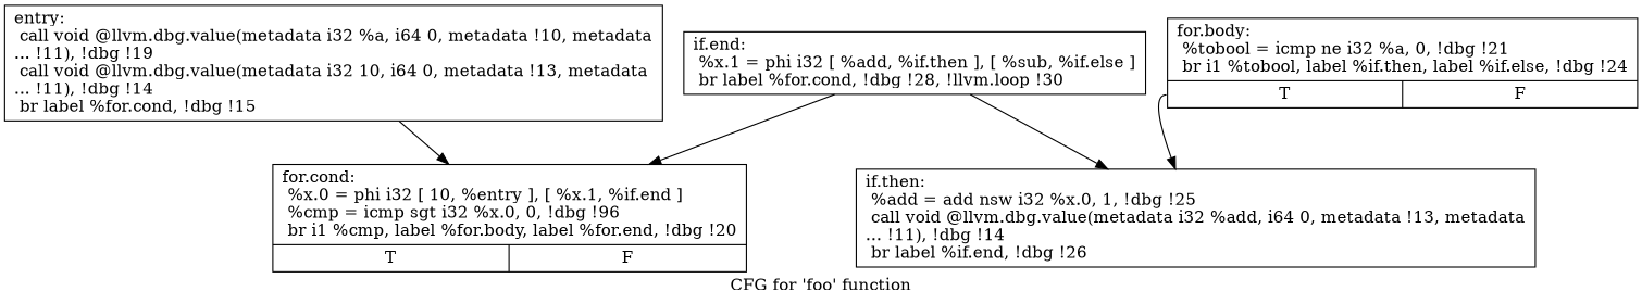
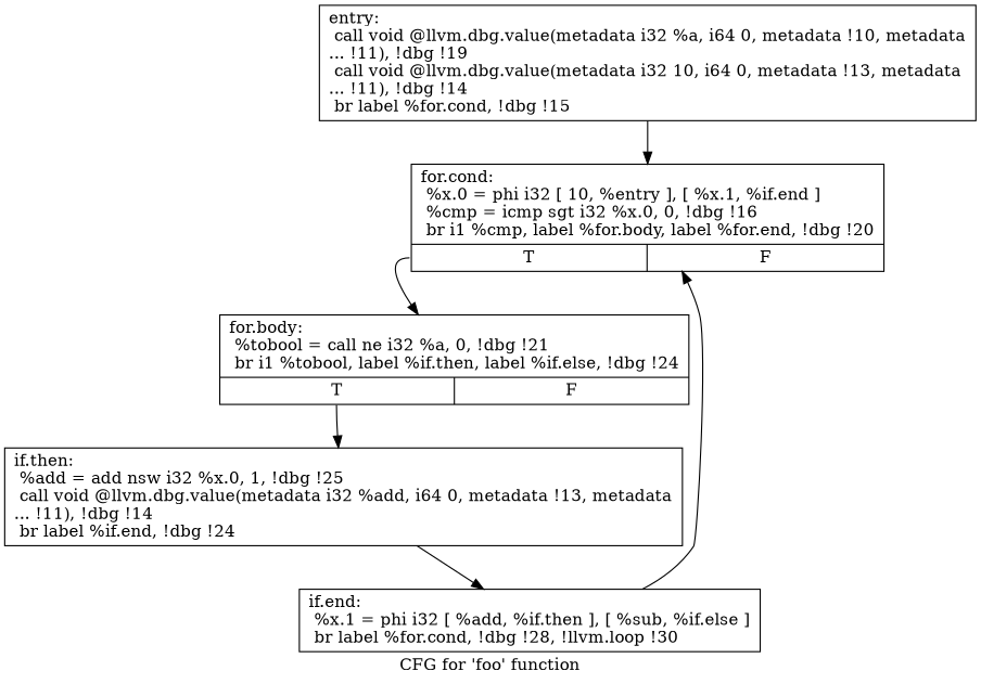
  digraph {
    label="CFG for 'foo' function"
    node [shape=record]
    n1 [label="{entry:\l  call void @llvm.dbg.value(metadata i32 %a, i64 0, metadata !10, metadata\l... !11), !dbg !19\l  call void @llvm.dbg.value(metadata i32 10, i64 0, metadata !13, metadata\l... !11), !dbg !14\l  br label %for.cond, !dbg !15\l}"]
-   n2 [label="{for.cond:                                         \l  %x.0 = phi i32 [ 10, %entry ], [ %x.1, %if.end ]\l  %cmp = icmp sgt i32 %x.0, 0, !dbg !96\l  br i1 %cmp, label %for.body, label %for.end, !dbg !20\l|{<s0>T|<s1>F}}"]
-   n3 [label="{for.body:                                         \l  %tobool = icmp ne i32 %a, 0, !dbg !21\l  br i1 %tobool, label %if.then, label %if.else, !dbg !24\l|{<s0>T|<s1>F}}"]
-   n4 [label="{if.then:                                          \l  %add = add nsw i32 %x.0, 1, !dbg !25\l  call void @llvm.dbg.value(metadata i32 %add, i64 0, metadata !13, metadata\l... !11), !dbg !14\l  br label %if.end, !dbg !26\l}"]
+   n2 [label="{for.cond:                                         \l  %x.0 = phi i32 [ 10, %entry ], [ %x.1, %if.end ]\l  %cmp = icmp sgt i32 %x.0, 0, !dbg !16\l  br i1 %cmp, label %for.body, label %for.end, !dbg !20\l|{<s0>T|<s1>F}}"]
+   n3 [label="{for.body:                                         \l  %tobool = call ne i32 %a, 0, !dbg !21\l  br i1 %tobool, label %if.then, label %if.else, !dbg !24\l|{<s0>T|<s1>F}}"]
+   n4 [label="{if.then:                                          \l  %add = add nsw i32 %x.0, 1, !dbg !25\l  call void @llvm.dbg.value(metadata i32 %add, i64 0, metadata !13, metadata\l... !11), !dbg !14\l  br label %if.end, !dbg !24\l}"]
    n5 [label="{if.end:                                           \l  %x.1 = phi i32 [ %add, %if.then ], [ %sub, %if.else ]\l  br label %for.cond, !dbg !28, !llvm.loop !30\l}"]
    n1 -> n2
+   n2 -> n3 [tailport=s0]
    n3 -> n4 [tailport=s0]
-   n5 -> n4
+   n4 -> n5
    n5 -> n2
  }
